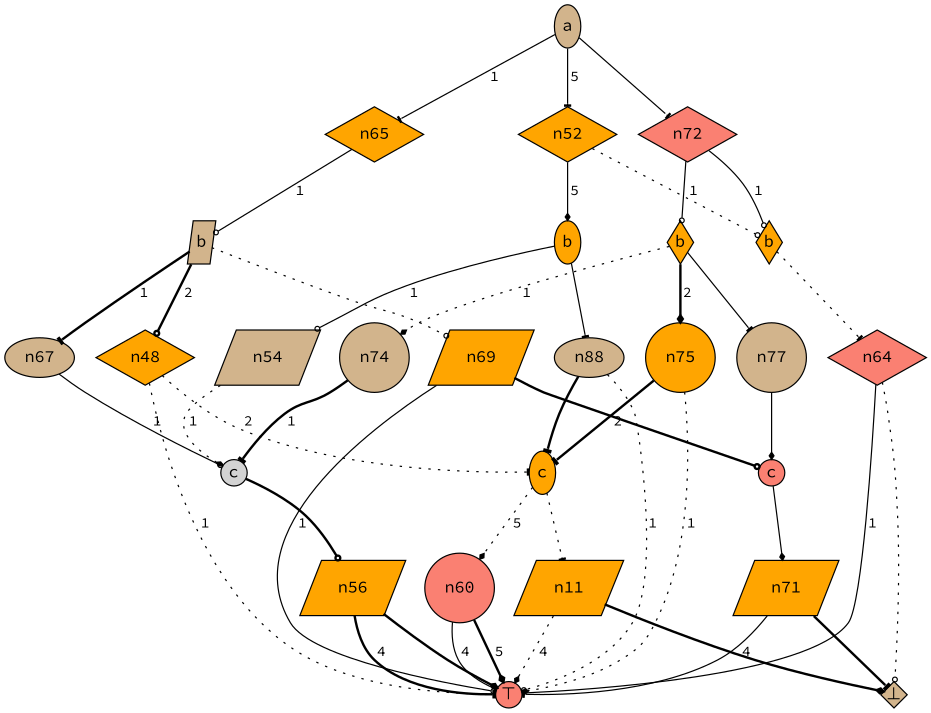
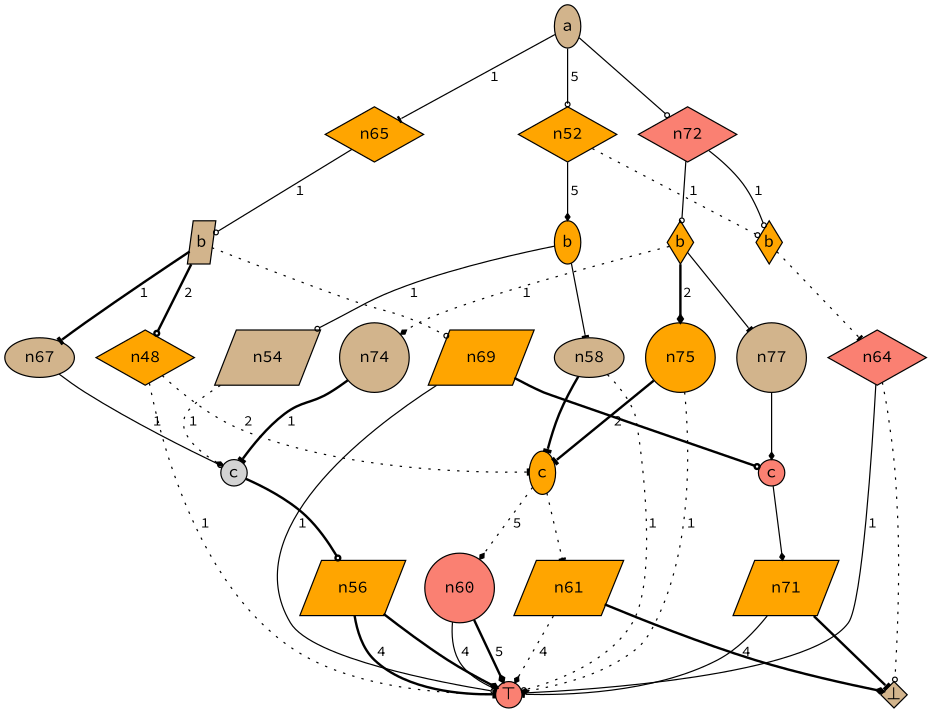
  digraph {
    fontname="Source Code Pro"
    node [fillcolor=orange fontname="Source Code Pro" shape=diamond style=filled]
    edge [arrowhead=tee arrowsize=0.5 color="#555" fontcolor=black fontname="Source Code Pro" fontsize=12 labelangle=-30 style=solid]
    n56 [height=0.15 shape=parallelogram width=0.15]
    n60 [fillcolor=salmon height=0.15 shape=circle width=0.15]
-   n61 [height=0.15 shape=parallelogram width=0.15 label=n11]
+   n61 [height=0.15 shape=parallelogram width=0.15]
    n71 [height=0.15 shape=parallelogram width=0.15]
    n54 [fillcolor=tan height=0.15 shape=parallelogram width=0.15]
-   n58 [fillcolor=tan height=0.15 shape=ellipse width=0.15 label=n88]
+   n58 [fillcolor=tan height=0.15 shape=ellipse width=0.15]
    n64 [fillcolor=salmon height=0.15 width=0.15]
    n67 [fillcolor=tan height=0.15 shape=ellipse width=0.15]
    n68 [height=0.15 label=n48 width=0.15]
    n69 [height=0.15 shape=parallelogram width=0.15]
    n74 [fillcolor=tan height=0.15 shape=circle width=0.15]
    n75 [height=0.15 shape=circle width=0.15]
    n76 [fillcolor=tan height=0.15 label=n77 shape=circle width=0.15]
    n51 [fillcolor=tan fixedsize=true label=a shape=ellipse width=0.3]
    n52 [height=0.15 width=0.15]
    n65 [height=0.15 width=0.15]
    n72 [fillcolor=salmon height=0.15 width=0.15]
    n53 [fixedsize=true label=b shape=ellipse width=0.3]
    n63 [fixedsize=true label=b width=0.3]
    n66 [fillcolor=tan fixedsize=true label=b shape=parallelogram width=0.3]
    n73 [fixedsize=true label=b width=0.3]
    n55 [fillcolor=lightgrey fixedsize=true label=c shape=circle width=0.3]
    n59 [fixedsize=true label=c shape=ellipse width=0.3]
    n70 [fillcolor=salmon fixedsize=true label=c shape=circle width=0.3]
    n57 [fillcolor=salmon fixedsize=true height=0.3 label="⊤" shape=ellipse width=0.3]
    n62 [fillcolor=tan fixedsize=true height=0.3 label="⊥" width=0.3]
    subgraph sub_1 {
      rank=same
      n56
      n60
      n61
      n71
    }
    subgraph sub_2 {
      rank=same
      n53
      n63
      n66
      n73
    }
    subgraph sub_3 {
      rank=same
      n54
      n58
      n64
      n67
      n68
      n69
      n74
      n75
      n76
    }
    subgraph sub_4 {
      rank=same
      n52
      n65
      n72
    }
    subgraph sub_5 {
      rank=same
      n55
      n59
      n70
    }
    subgraph sub_6 {
      rank=same
      n51
    }
    n56 -> n57 [label=" 4 " style=bold]
    n56 -> n57 [arrowhead=diamond style=bold fontcolor="" fontsize="" labelangle=""]
    n60 -> n57 [arrowhead=diamond label=" 5 " style=bold]
    n60 -> n57 [label=" 4 "]
    n61 -> n57 [arrowhead=diamond label=" 4 " style=dotted]
    n61 -> n62 [arrowhead=diamond style=bold fontcolor="" fontsize="" labelangle=""]
    n71 -> n57 [label=" 4 "]
    n71 -> n62 [style=bold fontcolor="" fontsize="" labelangle=""]
    n54 -> n55 [arrowhead=diamond label=" 1 " style=dotted]
    n58 -> n59 [style=bold fontcolor="" fontsize="" labelangle=""]
    n58 -> n57 [arrowhead=odot label=" 1 " style=dotted]
    n64 -> n57 [label=" 1 "]
    n64 -> n62 [arrowhead=odot style=dotted fontcolor="" fontsize="" labelangle=""]
    n67 -> n55 [arrowhead=odot label=" 1 "]
    n68 -> n59 [label=" 2 " style=dotted]
    n68 -> n57 [label=" 1 " style=dotted]
    n69 -> n70 [arrowhead=odot style=bold fontcolor="" fontsize="" labelangle=""]
    n69 -> n57 [arrowhead=odot label=" 1 "]
    n74 -> n55 [label=" 1 " style=bold]
    n75 -> n59 [label=" 2 " style=bold]
    n75 -> n57 [arrowhead=diamond label=" 1 " style=dotted]
    n76 -> n70 [arrowhead=diamond fontcolor="" fontsize="" labelangle=""]
-   n51 -> n52 [label=" 5 "]
+   n51 -> n52 [arrowhead=odot label=" 5 "]
    n51 -> n65 [label=" 1 "]
-   n51 -> n72 [fontcolor="" fontsize="" labelangle=""]
+   n51 -> n72 [arrowhead=odot fontcolor="" fontsize="" labelangle=""]
    n52 -> n53 [arrowhead=diamond label=" 5 "]
    n52 -> n63 [arrowhead=odot label=" 1 " style=dotted]
    n65 -> n66 [arrowhead=odot label=" 1 "]
    n72 -> n63 [arrowhead=odot label=" 1 "]
    n72 -> n73 [arrowhead=odot fontcolor="" fontsize="" labelangle=""]
    n53 -> n54 [arrowhead=odot label=" 1 "]
    n53 -> n58 [fontcolor="" fontsize="" labelangle=""]
    n63 -> n64 [style=dotted fontcolor="" fontsize="" labelangle=""]
    n66 -> n67 [label=" 1 " style=bold]
    n66 -> n68 [arrowhead=odot label=" 2 " style=bold]
    n66 -> n69 [arrowhead=odot style=dotted fontcolor="" fontsize="" labelangle=""]
    n73 -> n74 [arrowhead=diamond label=" 1 " style=dotted]
    n73 -> n75 [arrowhead=diamond label=" 2 " style=bold]
    n73 -> n76 [fontcolor="" fontsize="" labelangle=""]
    n55 -> n56 [arrowhead=odot style=bold fontcolor="" fontsize="" labelangle=""]
    n59 -> n60 [arrowhead=diamond label=" 5 " style=dotted]
    n59 -> n61 [style=dotted fontcolor="" fontsize="" labelangle=""]
    n70 -> n71 [arrowhead=diamond fontcolor="" fontsize="" labelangle=""]
  }
